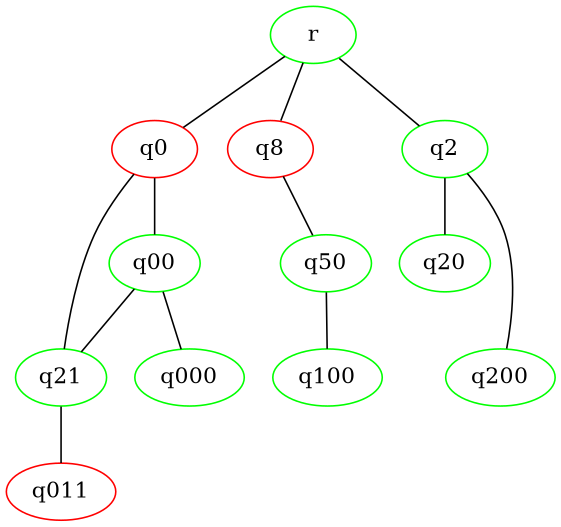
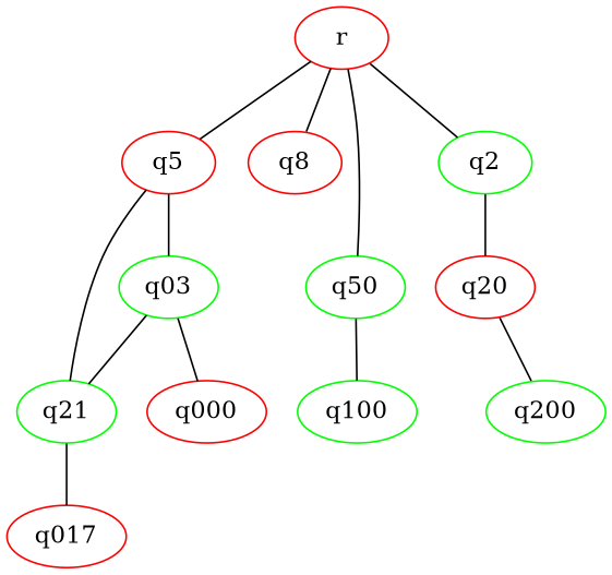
  graph {
    node [color=green]
-   r
-   q0 [color=red]
+   r [color=red]
+   q0 [color=red label=q5]
    n3 [color=red label=q8]
    q2
-   q00
+   q00 [label=q03]
    n6 [label=q21]
    n7 [label=q50]
-   q20
-   q000
-   q011 [color=red]
+   q20 [color=red]
+   q000 [color=red]
+   q011 [color=red label=q017]
    q100
    q200
    r -- q0
    r -- n3
    r -- q2
    q0 -- q00
    q0 -- n6
-   n3 -- n7
+   r -- n7
    q2 -- q20
    q00 -- n6
    q00 -- q000
    n6 -- q011
    n7 -- q100
-   q2 -- q200
+   q20 -- q200
  }
